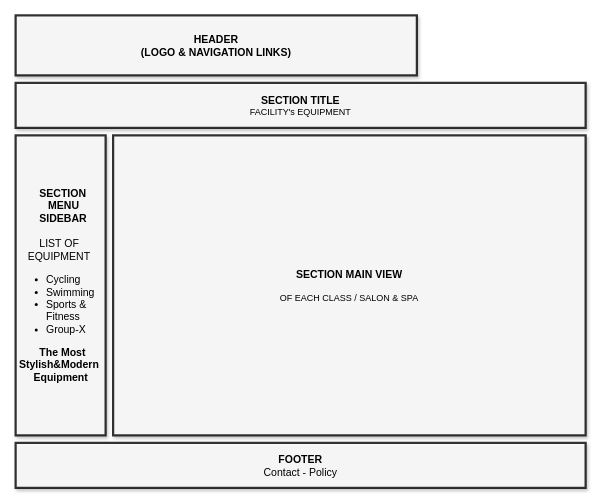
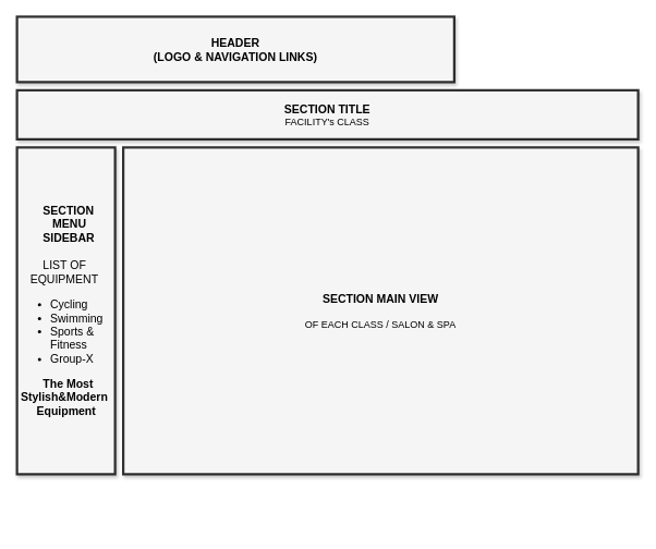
  <mxCell id="0" />
  <mxCell id="1" parent="0" />
  <mxCell id="2" value="&lt;font style=&quot;font-size: 14px&quot;&gt;&lt;b&gt;HEADER&lt;br&gt;(LOGO &amp;amp; NAVIGATION LINKS)&lt;/b&gt;&lt;/font&gt;" style="whiteSpace=wrap;html=1;strokeWidth=3;perimeterSpacing=0;opacity=80;shadow=1;" vertex="1" parent="1"><mxGeometry x="20" y="20" width="535" height="80" as="geometry" /></mxCell>
- <mxCell id="3" value="&lt;font&gt;&lt;b&gt;&lt;font style=&quot;font-size: 14px&quot;&gt;SECTION TITLE&lt;/font&gt;&lt;/b&gt;&lt;br&gt;&amp;nbsp;FACILITY's EQUIPMENT&amp;nbsp;&lt;/font&gt;" style="whiteSpace=wrap;html=1;strokeWidth=3;perimeterSpacing=0;opacity=80;shadow=1;" vertex="1" parent="1"><mxGeometry x="20" y="110" width="760" height="60" as="geometry" /></mxCell>
+ <mxCell id="3" value="&lt;font&gt;&lt;b&gt;&lt;font style=&quot;font-size: 14px&quot;&gt;SECTION TITLE&lt;/font&gt;&lt;/b&gt;&lt;br&gt;&amp;nbsp;FACILITY's CLASS&amp;nbsp;&lt;/font&gt;" style="whiteSpace=wrap;html=1;strokeWidth=3;perimeterSpacing=0;opacity=80;shadow=1;" vertex="1" parent="1"><mxGeometry x="20" y="110" width="760" height="60" as="geometry" /></mxCell>
  <mxCell id="4" value="&lt;div style=&quot;font-size: 14px&quot;&gt;&lt;div style=&quot;text-align: left&quot;&gt;&lt;b&gt;&lt;span style=&quot;white-space: pre&quot;&gt;&#09;&lt;/span&gt;SECTION&lt;br&gt;&lt;span style=&quot;white-space: pre&quot;&gt;&#09;&lt;/span&gt;&amp;nbsp; &amp;nbsp;MENU&lt;br&gt;&lt;div style=&quot;text-align: left&quot;&gt;&lt;b style=&quot;text-align: center&quot;&gt;&lt;span style=&quot;white-space: pre&quot;&gt;&#09;&lt;/span&gt;SIDEBAR&lt;/b&gt;&lt;span style=&quot;font-weight: normal ; text-align: center&quot;&gt;&amp;nbsp;&lt;/span&gt;&lt;/div&gt;&lt;/b&gt;&lt;/div&gt;&lt;/div&gt;&lt;div style=&quot;text-align: left ; font-size: 14px&quot;&gt;&lt;br&gt;&lt;/div&gt;&lt;div style=&quot;text-align: left ; font-size: 14px&quot;&gt;&lt;font style=&quot;font-size: 14px&quot;&gt;&lt;span style=&quot;white-space: pre&quot;&gt;&#09;&lt;/span&gt;LIST OF&lt;br&gt;&amp;nbsp; &amp;nbsp; EQUIPMENT&lt;/font&gt;&lt;/div&gt;&lt;div style=&quot;font-size: 14px&quot;&gt;&lt;ul&gt;&lt;li style=&quot;text-align: left&quot;&gt;&lt;span&gt;&lt;font style=&quot;font-size: 14px&quot;&gt;Cycling&lt;/font&gt;&lt;/span&gt;&lt;/li&gt;&lt;li style=&quot;text-align: left&quot;&gt;&lt;span&gt;&lt;font style=&quot;font-size: 14px&quot;&gt;Swimming&lt;/font&gt;&lt;/span&gt;&lt;/li&gt;&lt;li style=&quot;text-align: left&quot;&gt;&lt;span&gt;&lt;font style=&quot;font-size: 14px&quot;&gt;Sports &amp;amp; Fitness&lt;/font&gt;&lt;/span&gt;&lt;/li&gt;&lt;li style=&quot;text-align: left&quot;&gt;&lt;span&gt;&lt;font style=&quot;font-size: 14px&quot;&gt;Group-X&lt;/font&gt;&lt;/span&gt;&lt;/li&gt;&lt;/ul&gt;&lt;div style=&quot;text-align: left&quot;&gt;&lt;span style=&quot;white-space: pre&quot;&gt;&#09;&lt;/span&gt;&lt;b&gt;The Most&amp;nbsp; &amp;nbsp;Stylish&amp;amp;Modern&lt;br&gt;&amp;nbsp; &amp;nbsp; &amp;nbsp; Equipment&lt;/b&gt;&lt;/div&gt;&lt;/div&gt;" style="whiteSpace=wrap;html=1;align=center;strokeWidth=3;perimeterSpacing=0;opacity=80;shadow=1;" vertex="1" parent="1"><mxGeometry x="20" y="180" width="120" height="400" as="geometry" /></mxCell>
  <mxCell id="5" value="&lt;span style=&quot;font-size: 14px&quot;&gt;&lt;b&gt;SECTION&amp;nbsp;&lt;/b&gt;&lt;/span&gt;&lt;font&gt;&lt;b&gt;&lt;font style=&quot;font-size: 14px&quot;&gt;MAIN VIEW&lt;br&gt;&lt;/font&gt;&lt;/b&gt;&lt;span style=&quot;font-size: 14px&quot;&gt;&lt;b&gt;&lt;br&gt;&lt;/b&gt;&lt;/span&gt;OF EACH CLASS / SALON &amp;amp; SPA&lt;/font&gt;" style="whiteSpace=wrap;html=1;strokeWidth=3;perimeterSpacing=0;opacity=80;shadow=1;" vertex="1" parent="1"><mxGeometry x="150" y="180" width="630" height="400" as="geometry" /></mxCell>
- <mxCell id="6" value="&lt;font style=&quot;font-size: 14px&quot;&gt;&lt;b&gt;FOOTER&lt;/b&gt;&lt;br&gt;Contact - Policy&lt;/font&gt;" style="whiteSpace=wrap;html=1;strokeWidth=3;perimeterSpacing=0;opacity=80;shadow=1;" vertex="1" parent="1"><mxGeometry x="20" y="590" width="760" height="60" as="geometry" /></mxCell>
